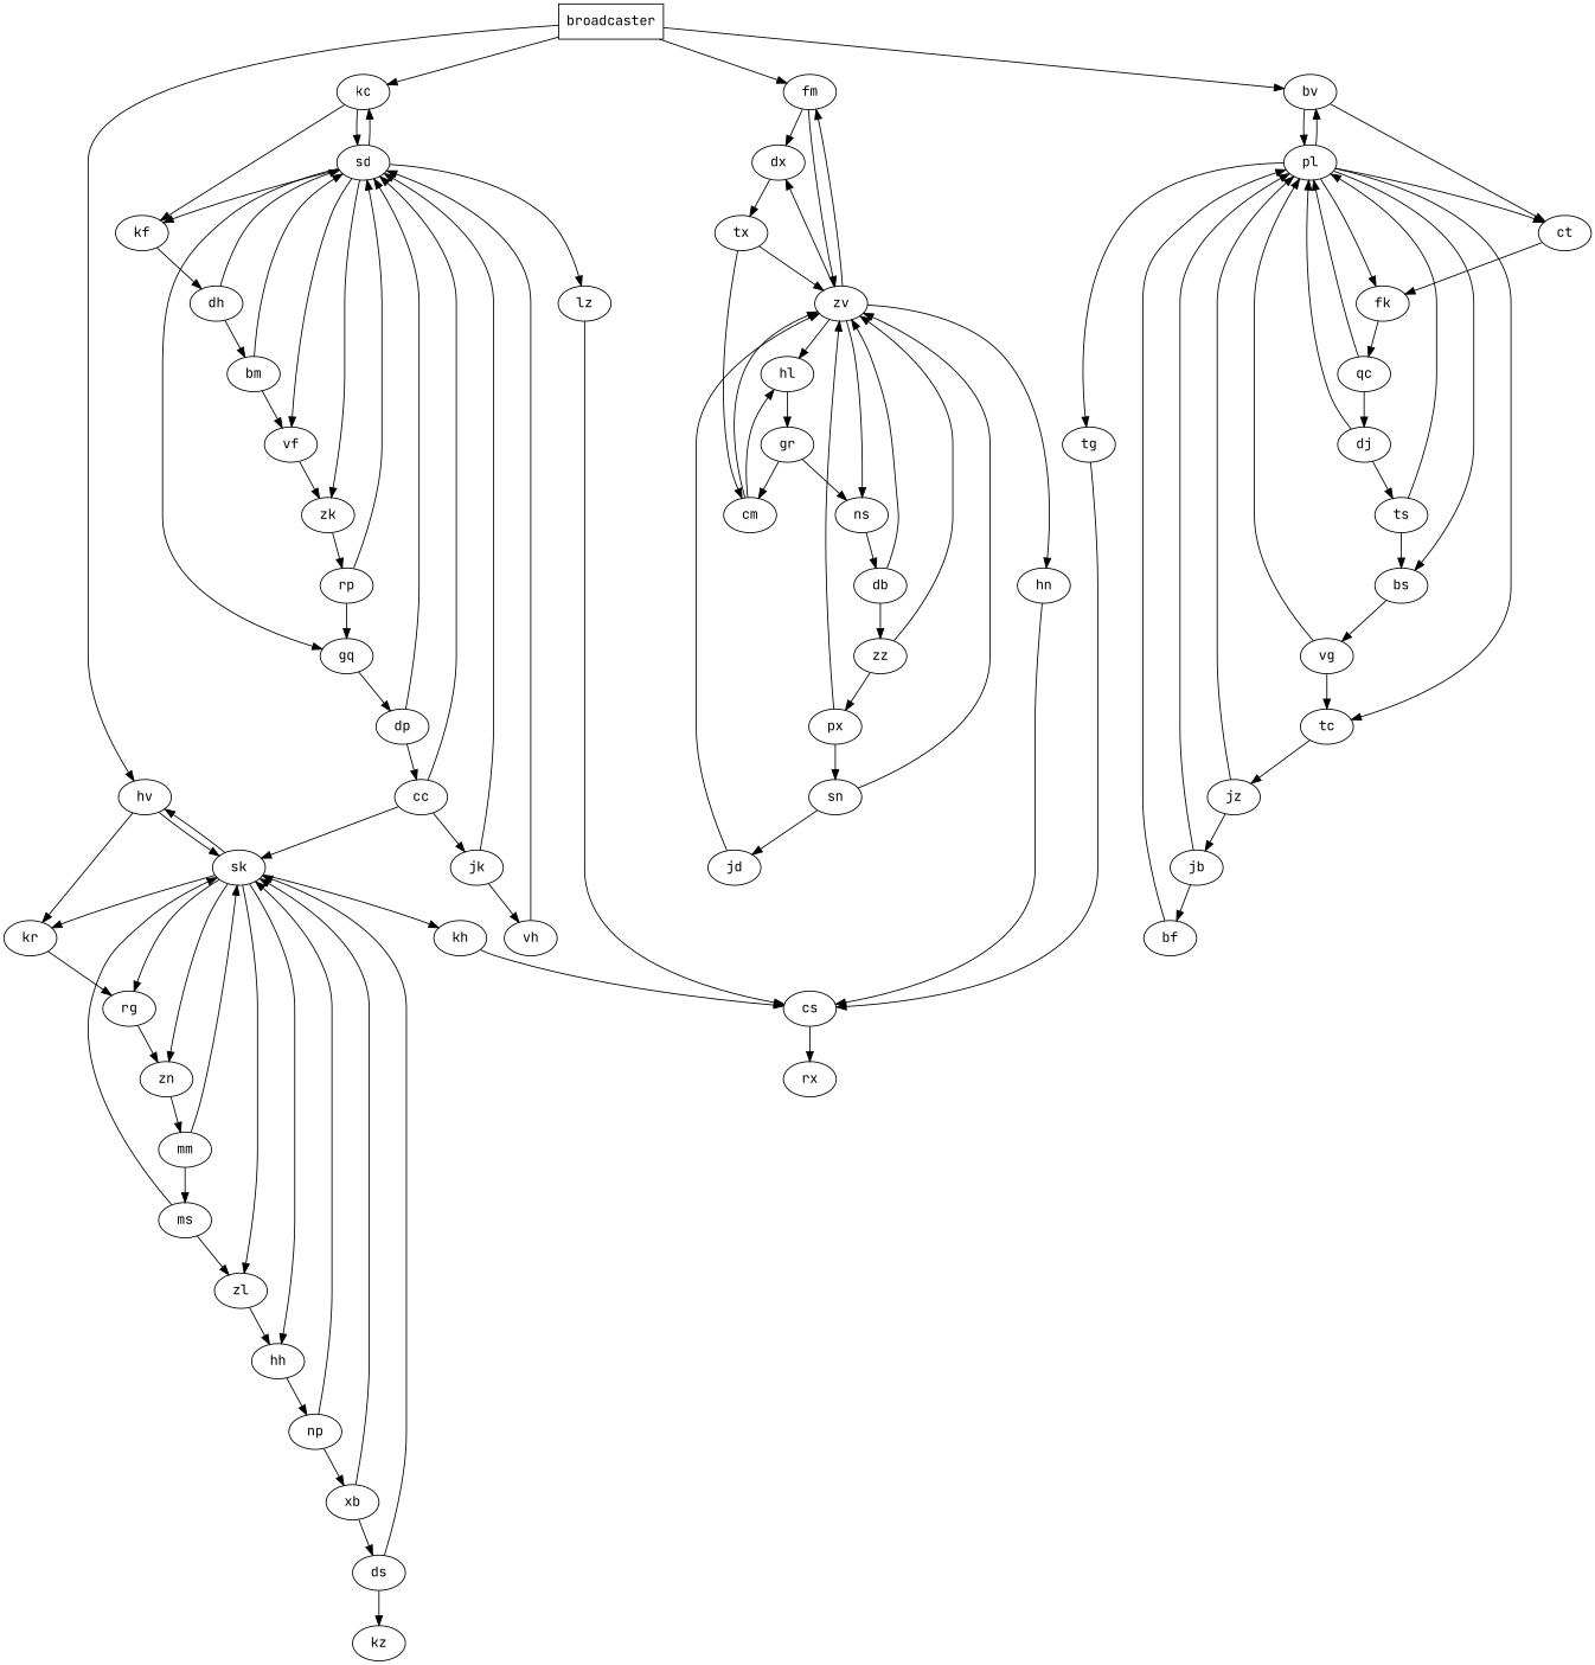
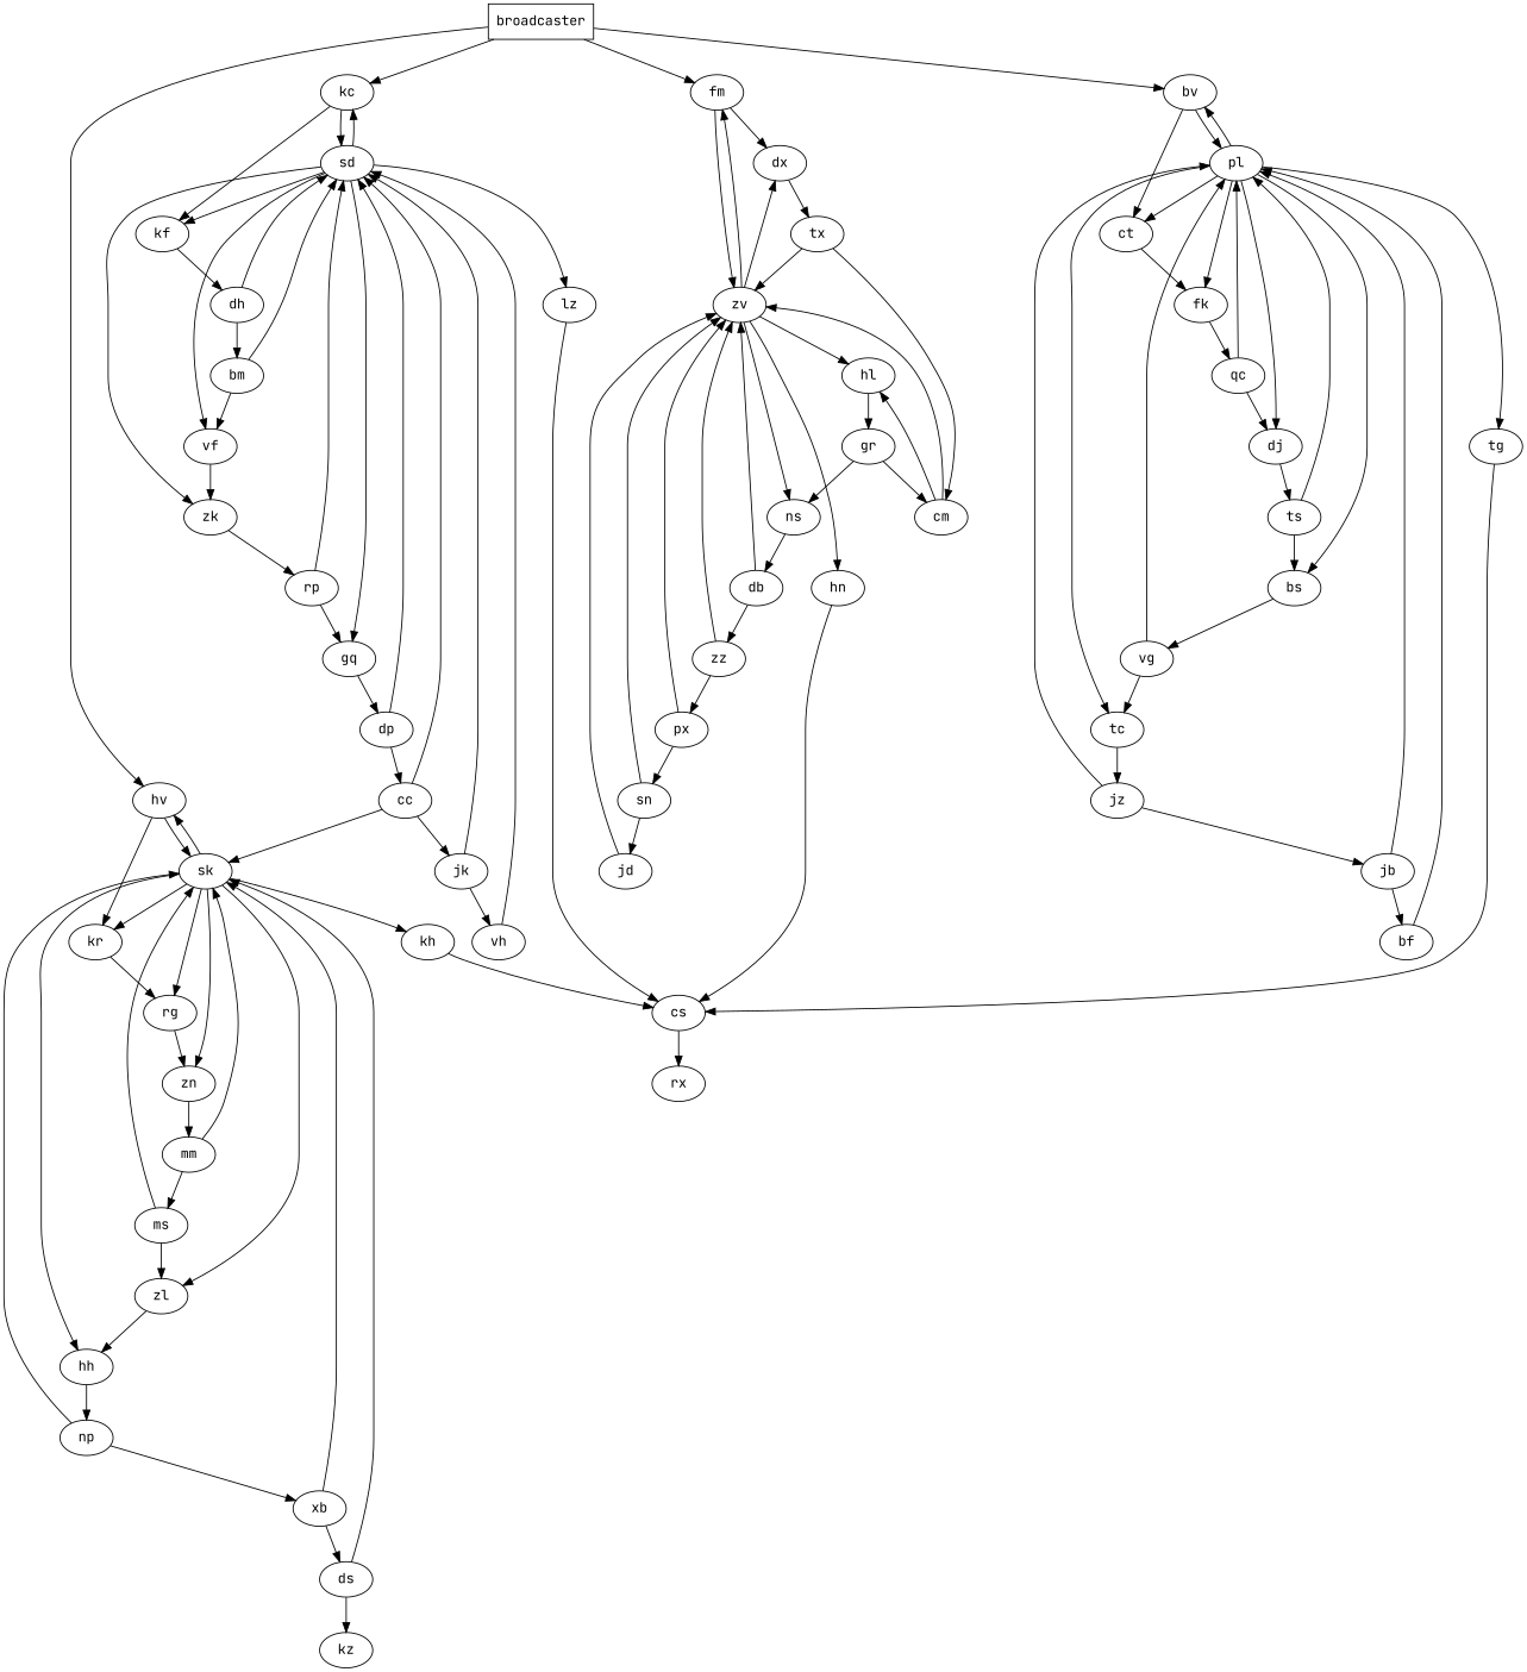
  digraph {
    fontname="JetBrains Mono"
    node [fontname="JetBrains Mono"]
    edge [fontname="JetBrains Mono"]
    broadcaster [shape=box]
    fm
    hv
    kc
    bv
    dx
    zv
    sk
    kr
    sd
    kf
    pl
    ct
    rp
    gq
    dp
    lz
    zk
    vf
    cc
    cs
    dh
    kh
    rx
    jz
    jb
    tc
    bs
    fk
    tg
    bf
    vg
    qc
    tx
    cm
    ns
    hl
    hn
    bm
    db
    gr
    zz
    xb
    ds
    kz
    rg
    hh
    zl
    zn
    np
    mm
    px
    sn
    ms
    dj
    ts
    jk
    vh
    jd
    broadcaster -> fm
    broadcaster -> hv
    broadcaster -> kc
    broadcaster -> bv
    fm -> dx
    fm -> zv
    hv -> sk
    hv -> kr
    kc -> sd
    kc -> kf
    bv -> pl
    bv -> ct
    dx -> tx
    zv -> fm
    zv -> dx
    zv -> ns
    zv -> hl
    zv -> hn
    sk -> hv
    sk -> kr
    sk -> kh
    sk -> rg
    sk -> hh
    sk -> zl
    sk -> zn
    kr -> rg
    sd -> kc
    sd -> kf
    sd -> gq
    sd -> lz
    sd -> zk
    sd -> vf
    kf -> dh
    pl -> bv
    pl -> ct
    pl -> tc
    pl -> bs
    pl -> fk
    pl -> tg
    ct -> fk
    rp -> sd
    rp -> gq
    gq -> dp
    dp -> sd
    dp -> cc
    lz -> cs
    zk -> rp
    vf -> zk
    cc -> sk
    cc -> sd
    cc -> jk
    cs -> rx
    dh -> sd
    dh -> bm
    kh -> cs
    jz -> pl
    jz -> jb
    jb -> pl
    jb -> bf
    tc -> jz
    bs -> vg
    fk -> qc
    tg -> cs
    bf -> pl
    vg -> pl
    vg -> tc
    qc -> pl
    qc -> dj
    tx -> zv
    tx -> cm
    cm -> zv
    cm -> hl
    ns -> db
    hl -> gr
    hn -> cs
    bm -> sd
    bm -> vf
    db -> zv
    db -> zz
    gr -> cm
    gr -> ns
    zz -> zv
    zz -> px
    xb -> sk
    xb -> ds
    ds -> sk
    ds -> kz
    rg -> zn
    hh -> np
    zl -> hh
    zn -> mm
    np -> sk
    np -> xb
    mm -> sk
    mm -> ms
    px -> zv
    px -> sn
    sn -> zv
    sn -> jd
    ms -> sk
    ms -> zl
-   dj -> pl
+   pl -> dj
    dj -> ts
    ts -> pl
    ts -> bs
    jk -> sd
    jk -> vh
    vh -> sd
    jd -> zv
  }
